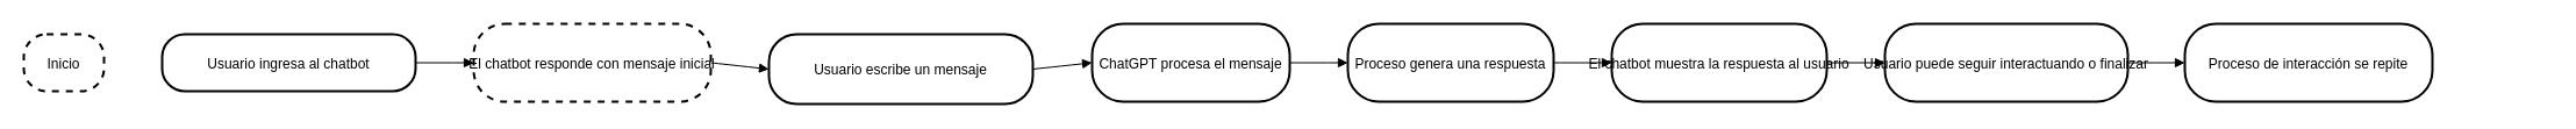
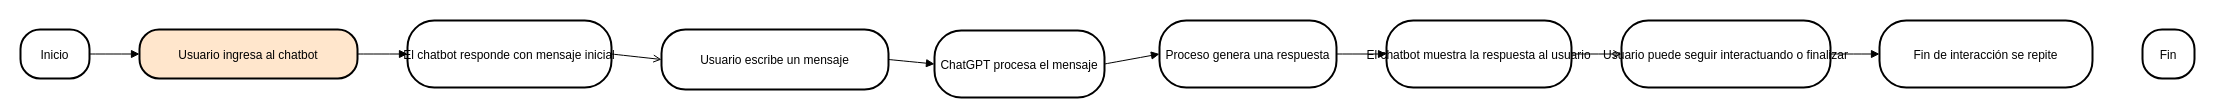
  <mxCell id="0" />
  <mxCell id="1" parent="0" />
- <mxCell id="2" value="Inicio" style="rounded=1;arcSize=40;strokeWidth=2;dashed=1;" vertex="1" parent="1"><mxGeometry x="20" y="29" width="69" height="49" as="geometry" /></mxCell>
- <mxCell id="3" value="Usuario ingresa al chatbot" style="rounded=1;arcSize=40;strokeWidth=2" vertex="1" parent="1"><mxGeometry x="139" y="29" width="218" height="49" as="geometry" /></mxCell>
- <mxCell id="4" value="El chatbot responde con mensaje inicial" style="rounded=1;arcSize=40;strokeWidth=2;dashed=1;" vertex="1" parent="1"><mxGeometry x="407" y="20" width="204" height="67" as="geometry" /></mxCell>
+ <mxCell id="2" value="Inicio" style="rounded=1;arcSize=40;strokeWidth=2" vertex="1" parent="1"><mxGeometry x="20" y="29" width="69" height="49" as="geometry" /></mxCell>
+ <mxCell id="3" value="Usuario ingresa al chatbot" style="rounded=1;arcSize=40;strokeWidth=2;fillColor=#ffe6cc;" vertex="1" parent="1"><mxGeometry x="139" y="29" width="218" height="49" as="geometry" /></mxCell>
+ <mxCell id="4" value="El chatbot responde con mensaje inicial" style="rounded=1;arcSize=40;strokeWidth=2" vertex="1" parent="1"><mxGeometry x="407" y="20" width="204" height="67" as="geometry" /></mxCell>
  <mxCell id="5" value="Usuario escribe un mensaje" style="rounded=1;arcSize=40;strokeWidth=2" vertex="1" parent="1"><mxGeometry x="661" y="29" width="227" height="60" as="geometry" /></mxCell>
- <mxCell id="6" value="ChatGPT procesa el mensaje" style="rounded=1;arcSize=40;strokeWidth=2" vertex="1" parent="1"><mxGeometry x="939" y="20" width="170" height="67" as="geometry" /></mxCell>
+ <mxCell id="6" value="ChatGPT procesa el mensaje" style="rounded=1;arcSize=40;strokeWidth=2" vertex="1" parent="1"><mxGeometry x="934" y="30" width="170" height="67" as="geometry" /></mxCell>
  <mxCell id="7" value="Proceso genera una respuesta" style="rounded=1;arcSize=40;strokeWidth=2" vertex="1" parent="1"><mxGeometry x="1159" y="20" width="177" height="67" as="geometry" /></mxCell>
  <mxCell id="8" value="El chatbot muestra la respuesta al usuario" style="rounded=1;arcSize=40;strokeWidth=2" vertex="1" parent="1"><mxGeometry x="1386" y="20" width="185" height="67" as="geometry" /></mxCell>
  <mxCell id="9" value="Usuario puede seguir interactuando o finalizar" style="rounded=1;arcSize=40;strokeWidth=2" vertex="1" parent="1"><mxGeometry x="1621" y="20" width="209" height="67" as="geometry" /></mxCell>
- <mxCell id="10" value="Proceso de interacción se repite" style="rounded=1;arcSize=40;strokeWidth=2" vertex="1" parent="1"><mxGeometry x="1879" y="20" width="213" height="67" as="geometry" /></mxCell>
+ <mxCell id="10" value="Fin de interacción se repite" style="rounded=1;arcSize=40;strokeWidth=2" vertex="1" parent="1"><mxGeometry x="1879" y="20" width="213" height="67" as="geometry" /></mxCell>
+ <mxCell id="11" value="Fin" style="rounded=1;arcSize=40;strokeWidth=2" vertex="1" parent="1"><mxGeometry x="2142" y="29" width="52" height="49" as="geometry" /></mxCell>
+ <mxCell id="12" value="" style="curved=1;startArrow=none;endArrow=block;exitX=1;exitY=0.5;entryX=0;entryY=0.5;" edge="1" parent="1" source="2" target="3"><mxGeometry relative="1" as="geometry"><Array as="points" /></mxGeometry></mxCell>
  <mxCell id="13" value="" style="curved=1;startArrow=none;endArrow=block;exitX=1;exitY=0.5;entryX=0;entryY=0.5;" edge="1" parent="1" source="3" target="4"><mxGeometry relative="1" as="geometry"><Array as="points" /></mxGeometry></mxCell>
- <mxCell id="14" value="" style="curved=1;startArrow=none;endArrow=block;exitX=1;exitY=0.5;entryX=0;entryY=0.5;" edge="1" parent="1" source="4" target="5"><mxGeometry relative="1" as="geometry"><Array as="points" /></mxGeometry></mxCell>
+ <mxCell id="14" value="" style="curved=1;startArrow=none;endArrow=open;exitX=1;exitY=0.5;entryX=0;entryY=0.5;" edge="1" parent="1" source="4" target="5"><mxGeometry relative="1" as="geometry"><Array as="points" /></mxGeometry></mxCell>
  <mxCell id="15" value="" style="curved=1;startArrow=none;endArrow=block;exitX=1;exitY=0.5;entryX=0;entryY=0.5;" edge="1" parent="1" source="5" target="6"><mxGeometry relative="1" as="geometry"><Array as="points" /></mxGeometry></mxCell>
  <mxCell id="16" value="" style="curved=1;startArrow=none;endArrow=block;exitX=1;exitY=0.5;entryX=0;entryY=0.5;" edge="1" parent="1" source="6" target="7"><mxGeometry relative="1" as="geometry"><Array as="points" /></mxGeometry></mxCell>
  <mxCell id="17" value="" style="curved=1;startArrow=none;endArrow=block;exitX=1;exitY=0.5;entryX=0;entryY=0.5;" edge="1" parent="1" source="7" target="8"><mxGeometry relative="1" as="geometry"><Array as="points" /></mxGeometry></mxCell>
- <mxCell id="18" value="" style="curved=1;startArrow=none;endArrow=block;exitX=1;exitY=0.5;entryX=0;entryY=0.5;" edge="1" parent="1" source="8" target="9"><mxGeometry relative="1" as="geometry"><Array as="points" /></mxGeometry></mxCell>
+ <mxCell id="18" value="" style="curved=1;startArrow=none;endArrow=open;exitX=1;exitY=0.5;entryX=0;entryY=0.5;" edge="1" parent="1" source="8" target="9"><mxGeometry relative="1" as="geometry"><Array as="points" /></mxGeometry></mxCell>
  <mxCell id="19" value="" style="curved=1;startArrow=none;endArrow=block;exitX=1;exitY=0.5;entryX=0;entryY=0.5;" edge="1" parent="1" source="9" target="10"><mxGeometry relative="1" as="geometry"><Array as="points" /></mxGeometry></mxCell>
